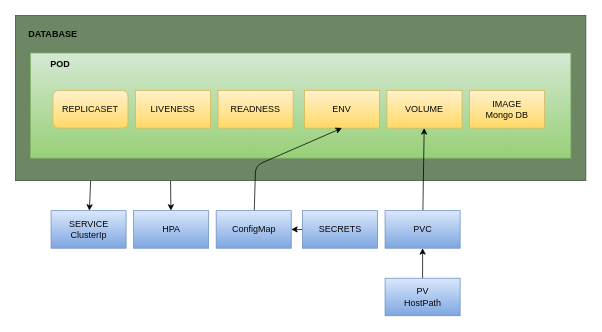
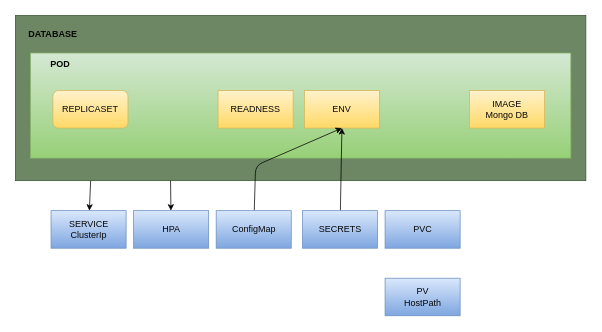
  <mxCell id="0" />
  <mxCell id="1" parent="0" />
  <mxCell id="2" style="edgeStyle=none;html=1;exitX=0.272;exitY=0.996;exitDx=0;exitDy=0;exitPerimeter=0;" parent="1" source="4" target="13" edge="1"><mxGeometry relative="1" as="geometry" /></mxCell>
  <mxCell id="3" style="edgeStyle=none;html=1;exitX=0.132;exitY=0.993;exitDx=0;exitDy=0;exitPerimeter=0;" parent="1" source="4" target="12" edge="1"><mxGeometry relative="1" as="geometry"><mxPoint x="222" y="240" as="sourcePoint" /></mxGeometry></mxCell>
  <mxCell id="4" value="" style="rounded=0;whiteSpace=wrap;html=1;fillColor=#6d8764;fontColor=#ffffff;strokeColor=#3A5431;" parent="1" vertex="1"><mxGeometry x="20" y="20" width="760" height="220" as="geometry" /></mxCell>
  <mxCell id="5" value="" style="rounded=0;whiteSpace=wrap;html=1;fillColor=#d5e8d4;strokeColor=#82b366;gradientColor=#97d077;" parent="1" vertex="1"><mxGeometry x="40" y="70" width="720" height="140" as="geometry" /></mxCell>
  <mxCell id="6" value="REPLICASET" style="whiteSpace=wrap;html=1;fillColor=#fff2cc;gradientColor=#ffd966;strokeColor=#d6b656;fontColor=#0a0a0a;rounded=1;" parent="1" vertex="1"><mxGeometry x="70" y="120" width="100" height="50" as="geometry" /></mxCell>
  <mxCell id="7" value="READNESS" style="rounded=0;whiteSpace=wrap;html=1;fillColor=#fff2cc;gradientColor=#ffd966;strokeColor=#d6b656;fontColor=#080808;" parent="1" vertex="1"><mxGeometry x="290" y="120" width="100" height="50" as="geometry" /></mxCell>
- <mxCell id="8" value="LIVENESS" style="rounded=0;whiteSpace=wrap;html=1;fillColor=#fff2cc;gradientColor=#ffd966;strokeColor=#d6b656;fontColor=#080808;" parent="1" vertex="1"><mxGeometry x="180" y="120" width="100" height="50" as="geometry" /></mxCell>
  <mxCell id="9" value="ENV" style="rounded=0;whiteSpace=wrap;html=1;fillColor=#fff2cc;gradientColor=#ffd966;strokeColor=#d6b656;fontColor=#080808;" parent="1" vertex="1"><mxGeometry x="405" y="120" width="100" height="50" as="geometry" /></mxCell>
- <mxCell id="10" value="VOLUME" style="rounded=0;whiteSpace=wrap;html=1;fillColor=#fff2cc;gradientColor=#ffd966;strokeColor=#d6b656;fontColor=#080808;" parent="1" vertex="1"><mxGeometry x="515" y="120" width="100" height="50" as="geometry" /></mxCell>
  <mxCell id="11" value="IMAGE &lt;br&gt;Mongo DB" style="rounded=0;whiteSpace=wrap;html=1;fillColor=#fff2cc;gradientColor=#ffd966;strokeColor=#d6b656;fontColor=#080808;" parent="1" vertex="1"><mxGeometry x="625" y="120" width="100" height="50" as="geometry" /></mxCell>
  <mxCell id="12" value="SERVICE&lt;br&gt;ClusterIp" style="rounded=0;whiteSpace=wrap;html=1;fillColor=#dae8fc;gradientColor=#7ea6e0;strokeColor=#6c8ebf;fontColor=#080808;" parent="1" vertex="1"><mxGeometry x="67.5" y="280" width="100" height="50" as="geometry" /></mxCell>
  <mxCell id="13" value="HPA" style="rounded=0;whiteSpace=wrap;html=1;fillColor=#dae8fc;gradientColor=#7ea6e0;strokeColor=#6c8ebf;fontColor=#080808;" parent="1" vertex="1"><mxGeometry x="177.5" y="280" width="100" height="50" as="geometry" /></mxCell>
  <mxCell id="14" style="edgeStyle=none;html=1;entryX=0.5;entryY=1;entryDx=0;entryDy=0;fontColor=#080808;" parent="1" source="15" target="9" edge="1"><mxGeometry relative="1" as="geometry"><Array as="points"><mxPoint x="340" y="220" /></Array></mxGeometry></mxCell>
  <mxCell id="15" value="ConfigMap" style="rounded=0;whiteSpace=wrap;html=1;fillColor=#dae8fc;gradientColor=#7ea6e0;strokeColor=#6c8ebf;fontColor=#080808;" parent="1" vertex="1"><mxGeometry x="287.5" y="280" width="100" height="50" as="geometry" /></mxCell>
- <mxCell id="16" style="edgeStyle=none;html=1;" parent="1" source="17" target="15" edge="1"><mxGeometry relative="1" as="geometry" /></mxCell>
+ <mxCell id="16" style="edgeStyle=none;html=1;entryX=0.5;entryY=1;entryDx=0;entryDy=0;" parent="1" source="17" target="9" edge="1"><mxGeometry relative="1" as="geometry" /></mxCell>
  <mxCell id="17" value="SECRETS" style="rounded=0;whiteSpace=wrap;html=1;fillColor=#dae8fc;gradientColor=#7ea6e0;strokeColor=#6c8ebf;fontColor=#080808;" parent="1" vertex="1"><mxGeometry x="402.5" y="280" width="100" height="50" as="geometry" /></mxCell>
- <mxCell id="18" style="edgeStyle=none;html=1;" parent="1" source="19" target="10" edge="1"><mxGeometry relative="1" as="geometry" /></mxCell>
  <mxCell id="19" value="PVC" style="rounded=0;whiteSpace=wrap;html=1;fillColor=#dae8fc;gradientColor=#7ea6e0;strokeColor=#6c8ebf;fontColor=#080808;" parent="1" vertex="1"><mxGeometry x="512.5" y="280" width="100" height="50" as="geometry" /></mxCell>
- <mxCell id="20" style="edgeStyle=none;html=1;exitX=0.5;exitY=0;exitDx=0;exitDy=0;entryX=0.5;entryY=1;entryDx=0;entryDy=0;" parent="1" source="21" target="19" edge="1"><mxGeometry relative="1" as="geometry" /></mxCell>
  <mxCell id="21" value="PV&lt;br&gt;HostPath" style="rounded=0;whiteSpace=wrap;html=1;fillColor=#dae8fc;gradientColor=#7ea6e0;strokeColor=#6c8ebf;fontColor=#080808;" parent="1" vertex="1"><mxGeometry x="512.5" y="370" width="100" height="50" as="geometry" /></mxCell>
  <mxCell id="22" value="DATABASE" style="text;html=1;align=center;verticalAlign=middle;whiteSpace=wrap;rounded=0;fontStyle=1;fontColor=#080808;" parent="1" vertex="1"><mxGeometry x="40" y="30" width="60" height="30" as="geometry" /></mxCell>
  <mxCell id="23" value="POD" style="text;html=1;align=center;verticalAlign=middle;whiteSpace=wrap;rounded=0;fontStyle=1;fontColor=#080808;" parent="1" vertex="1"><mxGeometry x="50" y="70" width="60" height="30" as="geometry" /></mxCell>
